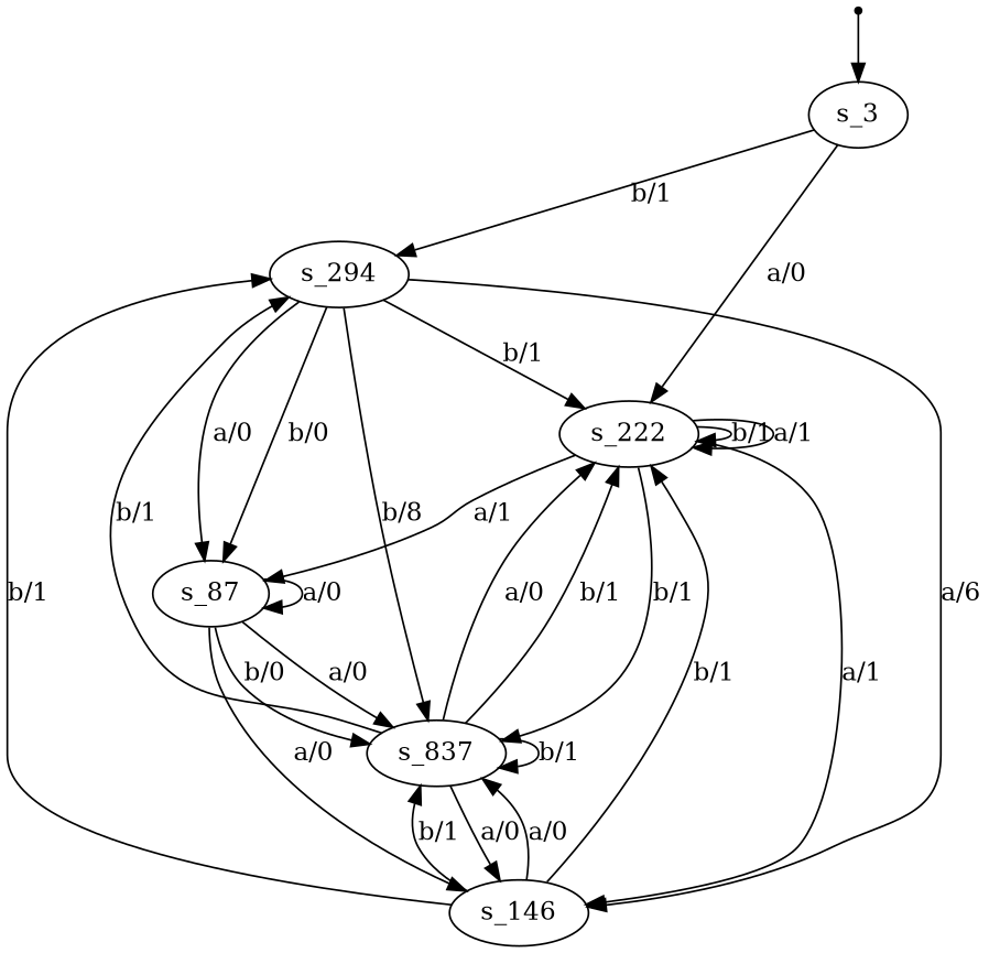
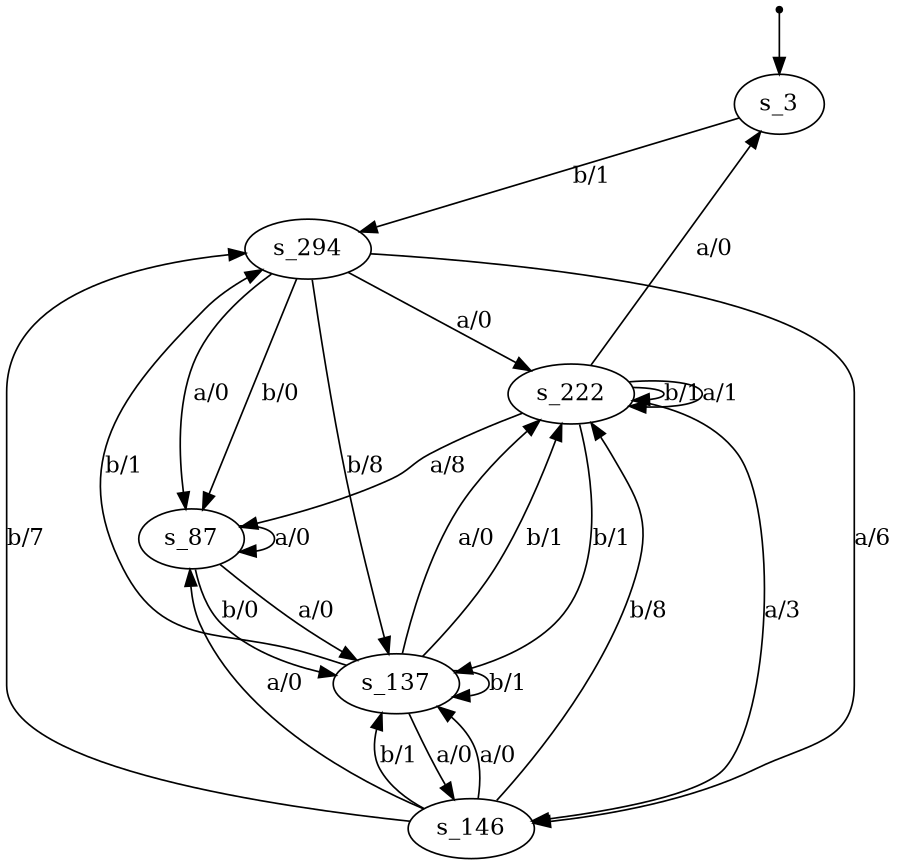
  digraph {
    n1 [label=s_3 root=true]
    s_294
    s_222
-   s_137 [label=s_837]
+   s_137
    s_146
    n6 [label=s_87]
    qi [shape=point]
    n1 -> s_294 [label="b/1"]
-   n1 -> s_222 [label="a/0"]
-   s_294 -> s_222 [label="b/1"]
+   s_222 -> n1 [label="a/0"]
+   s_294 -> s_222 [label="a/0"]
    s_294 -> s_137 [label="b/8"]
    s_294 -> s_146 [label="a/6"]
    s_294 -> n6 [label="a/0"]
    s_294 -> n6 [label="b/0"]
    s_222 -> s_222 [label="b/1"]
    s_222 -> s_222 [label="a/1"]
    s_222 -> s_137 [label="b/1"]
-   s_222 -> s_146 [label="a/1"]
-   s_222 -> n6 [label="a/1"]
+   s_222 -> s_146 [label="a/3"]
+   s_222 -> n6 [label="a/8"]
    s_137 -> s_294 [label="b/1"]
    s_137 -> s_222 [label="a/0"]
    s_137 -> s_222 [label="b/1"]
    s_137 -> s_137 [label="b/1"]
    s_137 -> s_146 [label="a/0"]
-   s_146 -> s_294 [label="b/1"]
-   s_146 -> s_222 [label="b/1"]
+   s_146 -> s_294 [label="b/7"]
+   s_146 -> s_222 [label="b/8"]
    s_146 -> s_137 [label="a/0"]
    s_146 -> s_137 [label="b/1"]
    n6 -> s_137 [label="b/0"]
    n6 -> s_137 [label="a/0"]
-   n6 -> s_146 [label="a/0"]
+   s_146 -> n6 [label="a/0"]
    n6 -> n6 [label="a/0"]
    qi -> n1
  }
